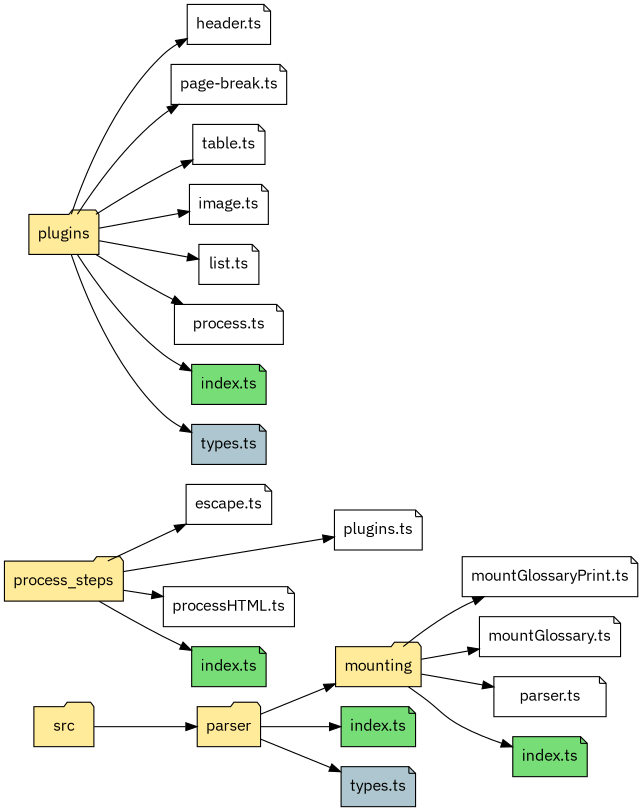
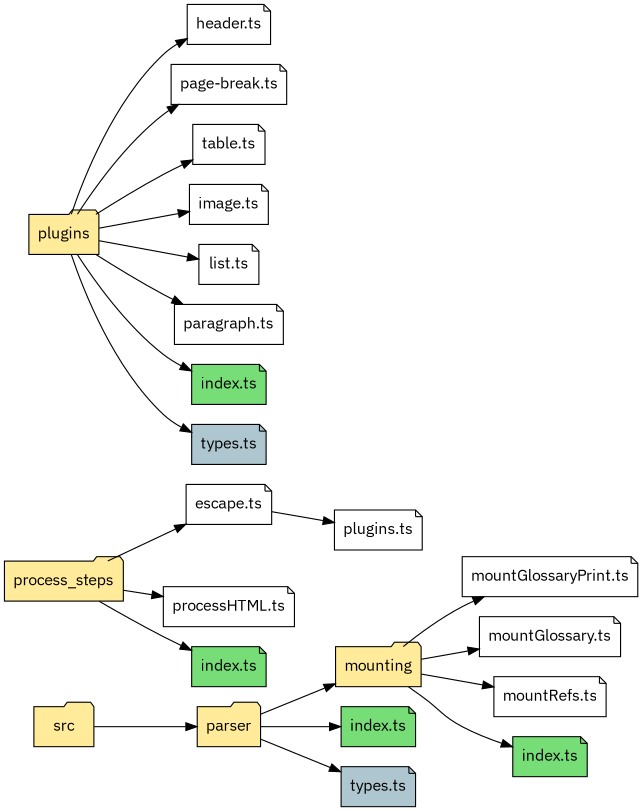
  digraph {
    fontname="IBM Plex Sans"
    rankdir=LR
    node [fillcolor="#FFEB99" fontname="IBM Plex Sans" shape=note style=unfilled]
    edge [fontname="IBM Plex Sans"]
    n1 [label=src shape=folder style=filled]
    n2 [label=parser shape=folder style=filled]
    n3 [label=mounting shape=folder style=filled]
    n4 [fillcolor="#77DD77" label="index.ts" style=filled]
    n5 [fillcolor="#AEC6CF" label="types.ts" style=filled]
    n6 [label=process_steps shape=folder style=filled]
    n7 [label="escape.ts"]
    n8 [label="plugins.ts"]
    n9 [label="processHTML.ts"]
    n10 [fillcolor="#77DD77" label="index.ts" style=filled]
    n11 [label=plugins shape=folder style=filled]
    n12 [label="header.ts"]
    n13 [label="page-break.ts"]
    n14 [fillcolor="#77DD77" label="table.ts"]
    n15 [fillcolor="#77DD77" label="image.ts"]
    n16 [label="list.ts"]
-   n17 [label="process.ts"]
+   n17 [label="paragraph.ts"]
    n18 [fillcolor="#77DD77" label="index.ts" style=filled]
    n19 [fillcolor="#AEC6CF" label="types.ts" style=filled]
    n20 [label="mountGlossaryPrint.ts"]
    n21 [label="mountGlossary.ts"]
-   n22 [label="parser.ts"]
+   n22 [label="mountRefs.ts"]
    n23 [fillcolor="#77DD77" label="index.ts" style=filled]
    n1 -> n2
    n2 -> n3
    n2 -> n4
    n2 -> n5
    n3 -> n20
    n3 -> n21
    n3 -> n22
    n3 -> n23
    n6 -> n7
-   n6 -> n8
+   n7 -> n8
    n6 -> n9
    n6 -> n10
    n11 -> n12
    n11 -> n13
    n11 -> n14
    n11 -> n15
    n11 -> n16
    n11 -> n17
    n11 -> n18
    n11 -> n19
  }
